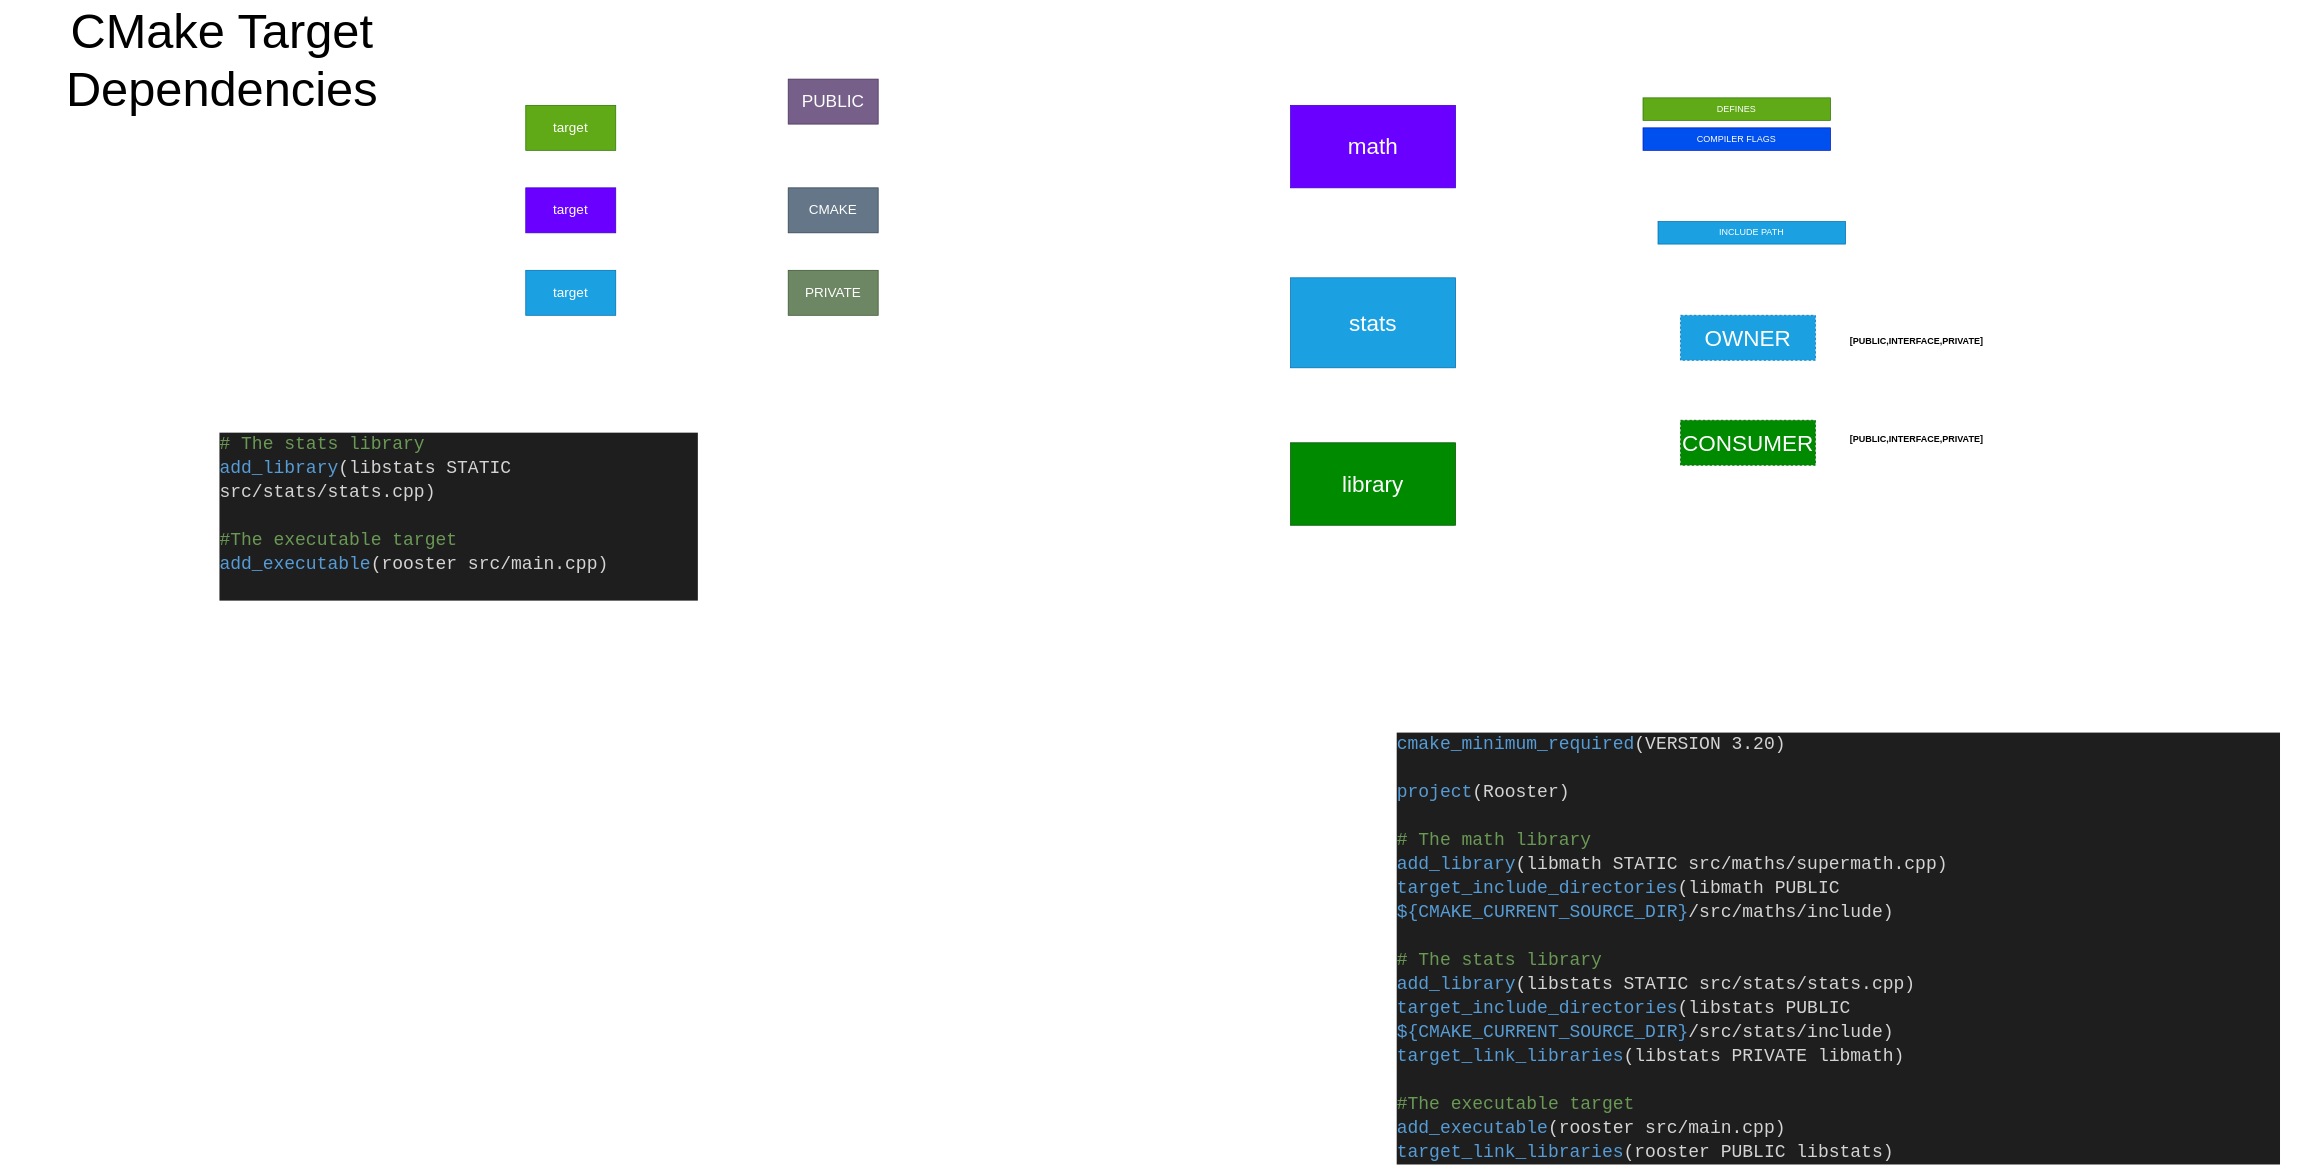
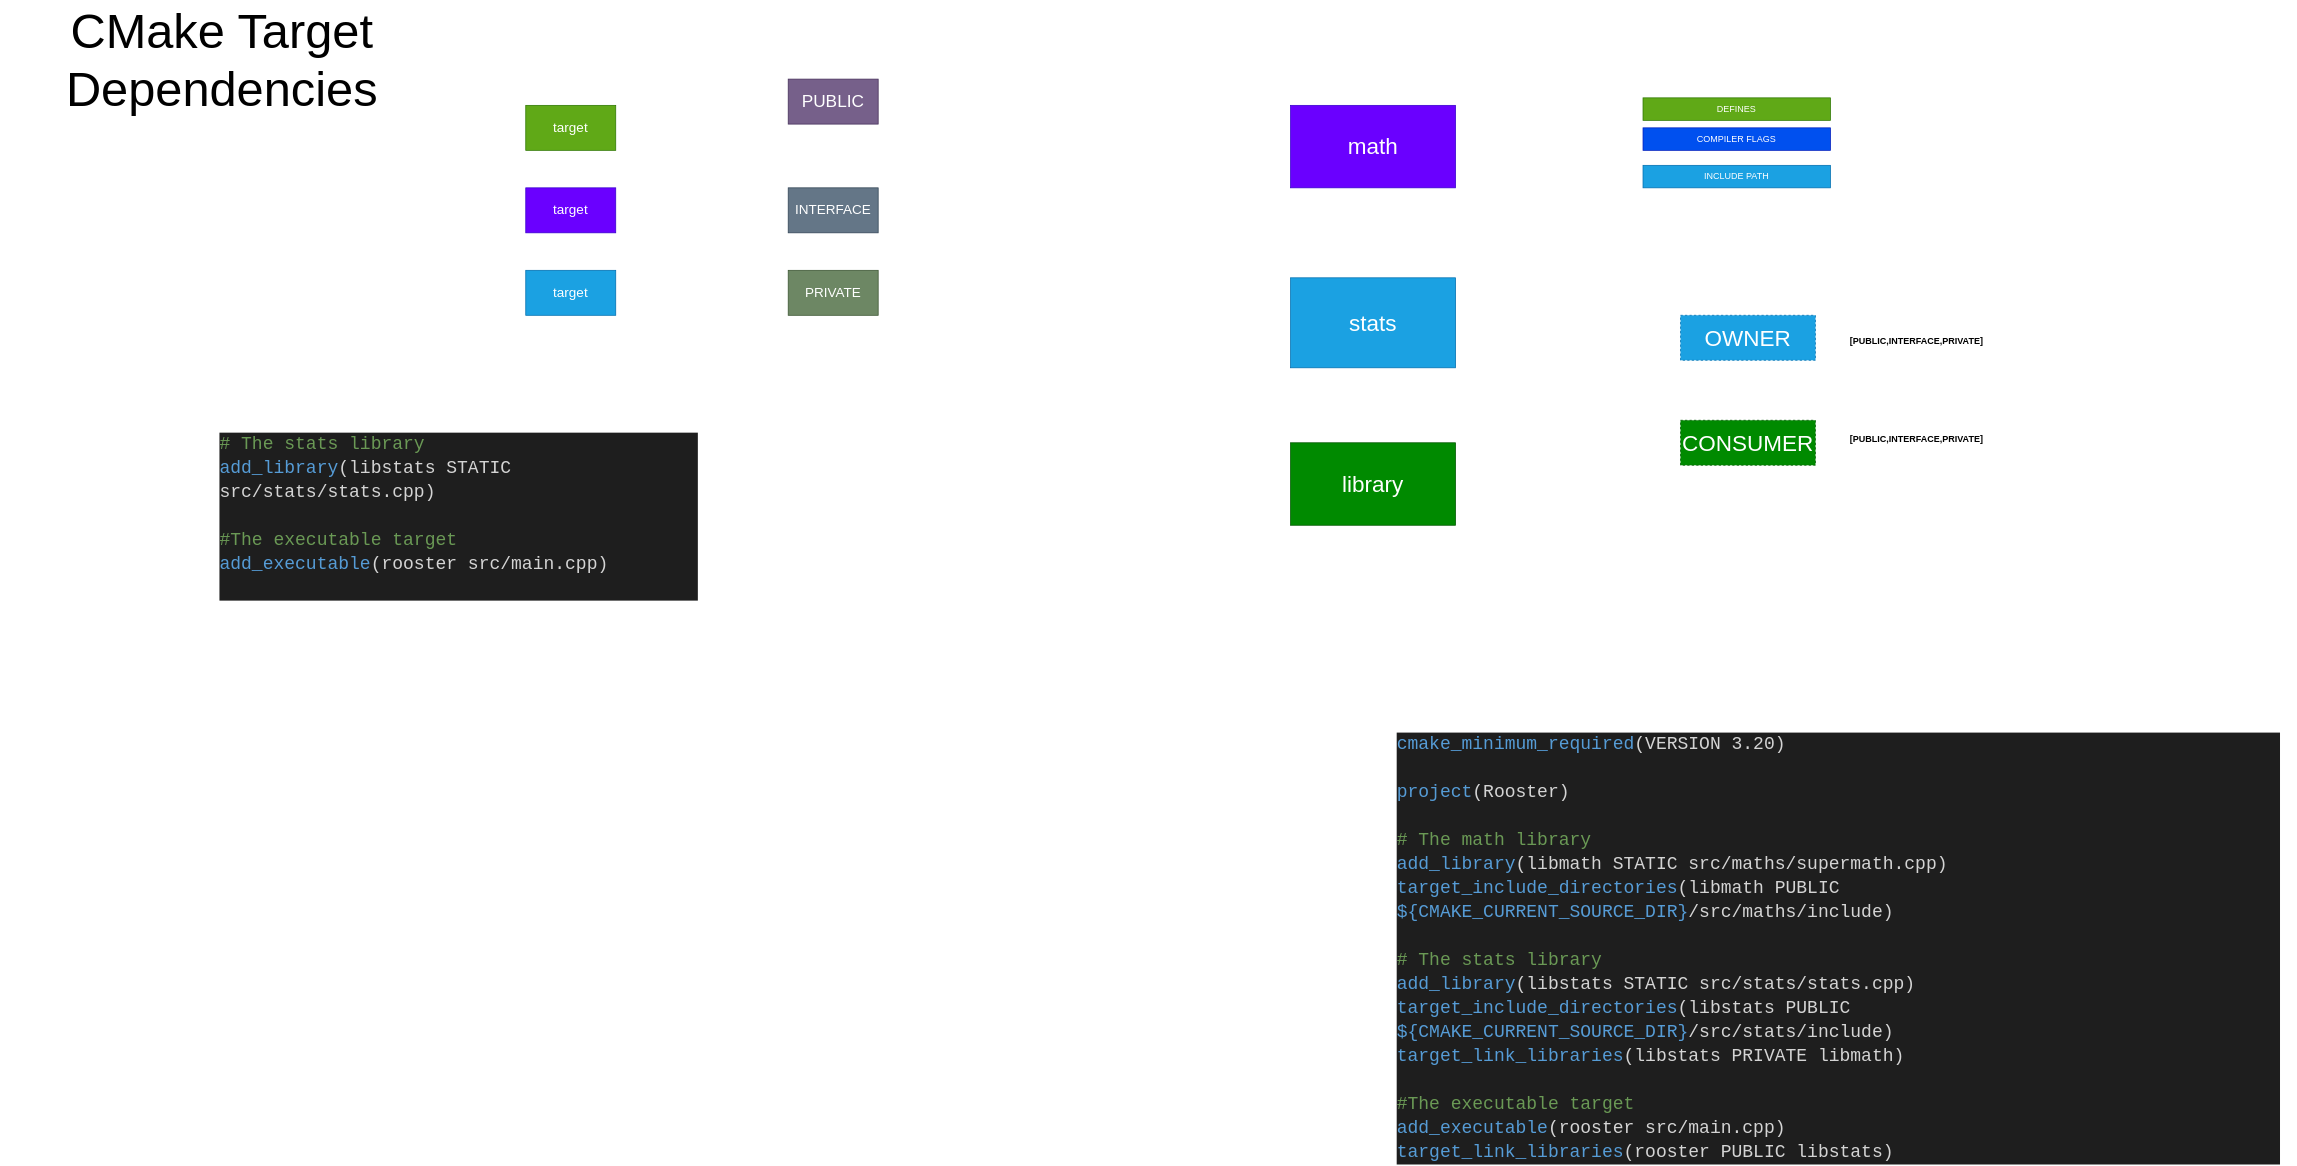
  <mxCell id="0" />
  <mxCell id="1" parent="0" />
  <mxCell id="2" value="&lt;font style=&quot;font-size: 30px;&quot;&gt;math&lt;/font&gt;" style="rounded=0;whiteSpace=wrap;html=1;fillColor=#6a00ff;strokeColor=#3700CC;fontColor=#ffffff;" parent="1" vertex="1"><mxGeometry x="1720" y="140" width="220" height="110" as="geometry" /></mxCell>
  <mxCell id="3" value="&lt;font style=&quot;font-size: 30px;&quot;&gt;stats&lt;/font&gt;" style="rounded=0;whiteSpace=wrap;html=1;fillColor=#1ba1e2;fontColor=#ffffff;strokeColor=#006EAF;" parent="1" vertex="1"><mxGeometry x="1720" y="370" width="220" height="120" as="geometry" /></mxCell>
  <mxCell id="4" value="&lt;font style=&quot;font-size: 30px;&quot;&gt;library&lt;/font&gt;" style="rounded=0;whiteSpace=wrap;html=1;fillColor=#008a00;strokeColor=#005700;fontColor=#ffffff;" parent="1" vertex="1"><mxGeometry x="1720" y="590" width="220" height="110" as="geometry" /></mxCell>
  <mxCell id="5" value="&lt;font style=&quot;font-size: 23px;&quot;&gt;PUBLIC&lt;/font&gt;" style="rounded=0;whiteSpace=wrap;html=1;fillColor=#76608a;strokeColor=#432D57;fontColor=#ffffff;" parent="1" vertex="1"><mxGeometry x="1050" y="105" width="120" height="60" as="geometry" /></mxCell>
- <mxCell id="6" value="&lt;font style=&quot;font-size: 18px;&quot;&gt;CMAKE&lt;/font&gt;" style="rounded=0;whiteSpace=wrap;html=1;fillColor=#647687;strokeColor=#314354;fontColor=#ffffff;" parent="1" vertex="1"><mxGeometry x="1050" y="250" width="120" height="60" as="geometry" /></mxCell>
+ <mxCell id="6" value="&lt;font style=&quot;font-size: 18px;&quot;&gt;INTERFACE&lt;/font&gt;" style="rounded=0;whiteSpace=wrap;html=1;fillColor=#647687;strokeColor=#314354;fontColor=#ffffff;" parent="1" vertex="1"><mxGeometry x="1050" y="250" width="120" height="60" as="geometry" /></mxCell>
  <mxCell id="7" value="&lt;font style=&quot;font-size: 18px;&quot;&gt;PRIVATE&lt;/font&gt;" style="rounded=0;whiteSpace=wrap;html=1;fillColor=#6d8764;strokeColor=#3A5431;fontColor=#ffffff;" parent="1" vertex="1"><mxGeometry x="1050" y="360" width="120" height="60" as="geometry" /></mxCell>
  <mxCell id="8" value="&lt;font style=&quot;font-size: 18px;&quot;&gt;target&lt;/font&gt;" style="rounded=0;whiteSpace=wrap;html=1;fillColor=#60a917;strokeColor=#2D7600;fontColor=#ffffff;" parent="1" vertex="1"><mxGeometry x="700" y="140" width="120" height="60" as="geometry" /></mxCell>
  <mxCell id="9" value="&lt;font style=&quot;font-size: 18px;&quot;&gt;target&lt;/font&gt;" style="rounded=0;whiteSpace=wrap;html=1;fillColor=#6a00ff;strokeColor=#3700CC;fontColor=#ffffff;" parent="1" vertex="1"><mxGeometry x="700" y="250" width="120" height="60" as="geometry" /></mxCell>
  <mxCell id="10" value="&lt;font style=&quot;font-size: 18px;&quot;&gt;target&lt;/font&gt;" style="rounded=0;whiteSpace=wrap;html=1;fillColor=#1ba1e2;strokeColor=#006EAF;fontColor=#ffffff;" parent="1" vertex="1"><mxGeometry x="700" y="360" width="120" height="60" as="geometry" /></mxCell>
  <mxCell id="11" value="&lt;div style=&quot;color: rgb(212, 212, 212); background-color: rgb(30, 30, 30); font-family: Consolas, &amp;quot;Courier New&amp;quot;, monospace; font-weight: normal; font-size: 24px; line-height: 32px;&quot;&gt;&lt;div&gt;&lt;span style=&quot;color: #6a9955;&quot;&gt;# The stats library&lt;/span&gt;&lt;/div&gt;&lt;div&gt;&lt;span style=&quot;color: #569cd6;&quot;&gt;add_library&lt;/span&gt;&lt;span style=&quot;color: #d4d4d4;&quot;&gt;(libstats STATIC src/stats/stats.cpp)&lt;/span&gt;&lt;/div&gt;&lt;br&gt;&lt;div&gt;&lt;span style=&quot;color: #6a9955;&quot;&gt;#The executable target&lt;/span&gt;&lt;/div&gt;&lt;div&gt;&lt;span style=&quot;color: #569cd6;&quot;&gt;add_executable&lt;/span&gt;&lt;span style=&quot;color: #d4d4d4;&quot;&gt;(rooster src/main.cpp)&lt;/span&gt;&lt;/div&gt;&lt;div&gt;&lt;span style=&quot;color: #569cd6;&quot;&gt;&lt;/span&gt;&lt;br&gt;&lt;/div&gt;&lt;/div&gt;" style="text;whiteSpace=wrap;html=1;" parent="1" vertex="1"><mxGeometry x="290" y="570" width="640" height="200" as="geometry" /></mxCell>
  <mxCell id="12" value="&lt;font style=&quot;font-size: 65px;&quot;&gt;CMake Target Dependencies&lt;/font&gt;" style="text;html=1;strokeColor=none;fillColor=none;align=center;verticalAlign=middle;whiteSpace=wrap;rounded=0;" parent="1" vertex="1"><mxGeometry x="20" y="20" width="550" height="120" as="geometry" /></mxCell>
  <mxCell id="13" value="&lt;div style=&quot;color: rgb(212, 212, 212); background-color: rgb(30, 30, 30); font-family: Consolas, &amp;quot;Courier New&amp;quot;, monospace; font-weight: normal; font-size: 24px; line-height: 32px;&quot;&gt;&lt;div&gt;&lt;span style=&quot;color: #569cd6;&quot;&gt;cmake_minimum_required&lt;/span&gt;&lt;span style=&quot;color: #d4d4d4;&quot;&gt;(VERSION 3.20)&lt;/span&gt;&lt;/div&gt;&lt;br&gt;&lt;div&gt;&lt;span style=&quot;color: #569cd6;&quot;&gt;project&lt;/span&gt;&lt;span style=&quot;color: #d4d4d4;&quot;&gt;(Rooster)&lt;/span&gt;&lt;/div&gt;&lt;br&gt;&lt;div&gt;&lt;span style=&quot;color: #6a9955;&quot;&gt;# The math library&lt;/span&gt;&lt;/div&gt;&lt;div&gt;&lt;span style=&quot;color: #569cd6;&quot;&gt;add_library&lt;/span&gt;&lt;span style=&quot;color: #d4d4d4;&quot;&gt;(libmath STATIC src/maths/supermath.cpp)&lt;/span&gt;&lt;/div&gt;&lt;div&gt;&lt;span style=&quot;color: #569cd6;&quot;&gt;target_include_directories&lt;/span&gt;&lt;span style=&quot;color: #d4d4d4;&quot;&gt;(libmath PUBLIC &lt;/span&gt;&lt;span style=&quot;color: #569cd6;&quot;&gt;${CMAKE_CURRENT_SOURCE_DIR}&lt;/span&gt;&lt;span style=&quot;color: #d4d4d4;&quot;&gt;/src/maths/include)&lt;/span&gt;&lt;/div&gt;&lt;br&gt;&lt;div&gt;&lt;span style=&quot;color: #6a9955;&quot;&gt;# The stats library&lt;/span&gt;&lt;/div&gt;&lt;div&gt;&lt;span style=&quot;color: #569cd6;&quot;&gt;add_library&lt;/span&gt;&lt;span style=&quot;color: #d4d4d4;&quot;&gt;(libstats STATIC src/stats/stats.cpp)&lt;/span&gt;&lt;/div&gt;&lt;div&gt;&lt;span style=&quot;color: #569cd6;&quot;&gt;target_include_directories&lt;/span&gt;&lt;span style=&quot;color: #d4d4d4;&quot;&gt;(libstats PUBLIC &lt;/span&gt;&lt;span style=&quot;color: #569cd6;&quot;&gt;${CMAKE_CURRENT_SOURCE_DIR}&lt;/span&gt;&lt;span style=&quot;color: #d4d4d4;&quot;&gt;/src/stats/include)&lt;/span&gt;&lt;/div&gt;&lt;div&gt;&lt;span style=&quot;color: #569cd6;&quot;&gt;target_link_libraries&lt;/span&gt;&lt;span style=&quot;color: #d4d4d4;&quot;&gt;(libstats PRIVATE libmath)&lt;/span&gt;&lt;/div&gt;&lt;br&gt;&lt;div&gt;&lt;span style=&quot;color: #6a9955;&quot;&gt;#The executable target&lt;/span&gt;&lt;/div&gt;&lt;div&gt;&lt;span style=&quot;color: #569cd6;&quot;&gt;add_executable&lt;/span&gt;&lt;span style=&quot;color: #d4d4d4;&quot;&gt;(rooster src/main.cpp)&lt;/span&gt;&lt;/div&gt;&lt;div&gt;&lt;span style=&quot;color: #569cd6;&quot;&gt;target_link_libraries&lt;/span&gt;&lt;span style=&quot;color: #d4d4d4;&quot;&gt;(rooster PUBLIC libstats)&lt;/span&gt;&lt;/div&gt;&lt;/div&gt;" style="text;whiteSpace=wrap;html=1;" parent="1" vertex="1"><mxGeometry x="1860" y="970" width="1180" height="520" as="geometry" /></mxCell>
  <mxCell id="14" value="COMPILER FLAGS" style="rounded=0;whiteSpace=wrap;html=1;fillColor=#0050ef;fontColor=#ffffff;strokeColor=#001DBC;" parent="1" vertex="1"><mxGeometry x="2190" y="170" width="250" height="30" as="geometry" /></mxCell>
- <mxCell id="15" value="INCLUDE PATH" style="rounded=0;whiteSpace=wrap;html=1;fillColor=#1ba1e2;fontColor=#ffffff;strokeColor=#006EAF;" parent="1" vertex="1"><mxGeometry x="2210" y="295" width="250" height="30" as="geometry" /></mxCell>
+ <mxCell id="15" value="INCLUDE PATH" style="rounded=0;whiteSpace=wrap;html=1;fillColor=#1ba1e2;fontColor=#ffffff;strokeColor=#006EAF;" parent="1" vertex="1"><mxGeometry x="2190" y="220" width="250" height="30" as="geometry" /></mxCell>
  <mxCell id="16" value="DEFINES" style="rounded=0;whiteSpace=wrap;html=1;fillColor=#60a917;fontColor=#ffffff;strokeColor=#2D7600;" parent="1" vertex="1"><mxGeometry x="2190" y="130" width="250" height="30" as="geometry" /></mxCell>
  <mxCell id="17" value="&lt;font style=&quot;font-size: 30px;&quot;&gt;OWNER&lt;/font&gt;" style="rounded=0;whiteSpace=wrap;html=1;fillColor=#1ba1e2;strokeColor=#006EAF;fontColor=#ffffff;dashed=1;" parent="1" vertex="1"><mxGeometry x="2240" y="420" width="180" height="60" as="geometry" /></mxCell>
  <mxCell id="18" value="&lt;font style=&quot;font-size: 30px;&quot;&gt;CONSUMER&lt;/font&gt;" style="rounded=0;whiteSpace=wrap;html=1;fillColor=#008a00;strokeColor=#005700;fontColor=#ffffff;dashed=1;" parent="1" vertex="1"><mxGeometry x="2240" y="560" width="180" height="60" as="geometry" /></mxCell>
  <mxCell id="19" value="&lt;b&gt;[PUBLIC,INTERFACE,PRIVATE]&lt;/b&gt;" style="text;html=1;strokeColor=none;fillColor=none;align=center;verticalAlign=middle;whiteSpace=wrap;rounded=0;" parent="1" vertex="1"><mxGeometry x="2450" y="570" width="210" height="30" as="geometry" /></mxCell>
  <mxCell id="20" value="&lt;b&gt;[PUBLIC,INTERFACE,PRIVATE]&lt;/b&gt;" style="text;html=1;strokeColor=none;fillColor=none;align=center;verticalAlign=middle;whiteSpace=wrap;rounded=0;" parent="1" vertex="1"><mxGeometry x="2450" y="440" width="210" height="30" as="geometry" /></mxCell>
